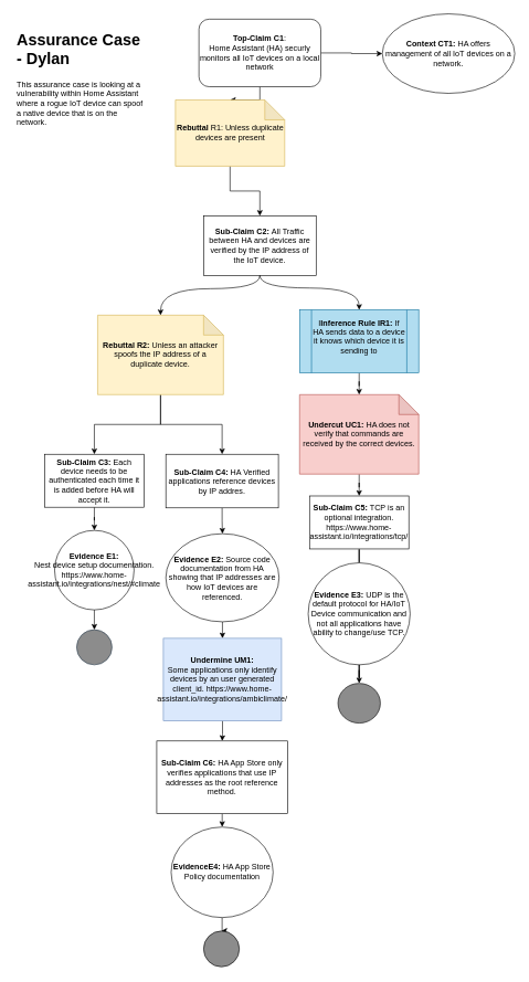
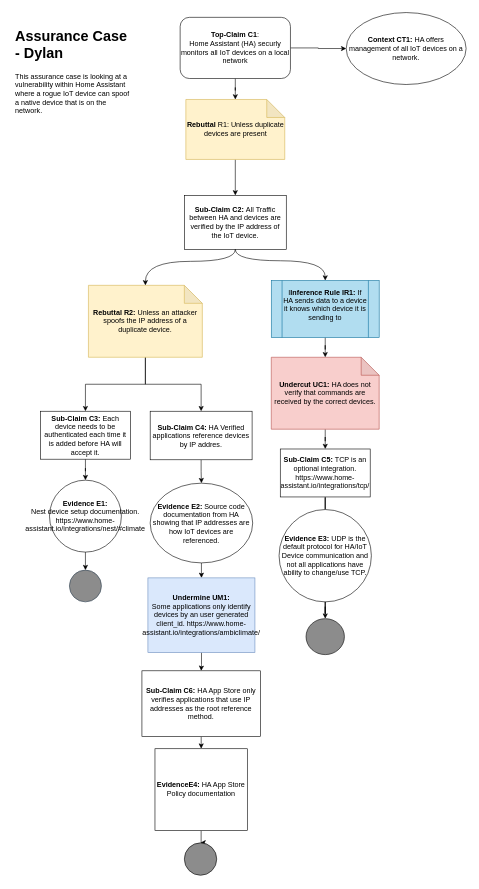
  <mxCell id="0" />
  <mxCell id="1" parent="0" />
  <mxCell id="2" value="" style="edgeStyle=orthogonalEdgeStyle;rounded=0;orthogonalLoop=1;jettySize=auto;html=1;" parent="1" source="4" target="6" edge="1"><mxGeometry relative="1" as="geometry" /></mxCell>
  <mxCell id="3" value="" style="edgeStyle=orthogonalEdgeStyle;rounded=0;orthogonalLoop=1;jettySize=auto;html=1;" parent="1" source="4" target="14" edge="1"><mxGeometry relative="1" as="geometry" /></mxCell>
  <mxCell id="4" value="&lt;div&gt;&lt;b&gt;Top-Claim C1&lt;/b&gt;:&lt;/div&gt;&lt;div&gt;Home Assistant (HA) securly&lt;br&gt;&lt;/div&gt;&lt;div&gt; monitors all IoT devices on a local network&lt;/div&gt;" style="rounded=1;whiteSpace=wrap;html=1;fontSize=12;glass=0;strokeWidth=1;shadow=0;" parent="1" vertex="1"><mxGeometry x="300" y="28" width="184" height="102" as="geometry" /></mxCell>
  <mxCell id="5" value="" style="edgeStyle=orthogonalEdgeStyle;rounded=0;orthogonalLoop=1;jettySize=auto;html=1;" parent="1" source="6" target="7" edge="1"><mxGeometry relative="1" as="geometry" /></mxCell>
- <mxCell id="6" value="&lt;b&gt;Rebuttal &lt;/b&gt;R1: Unless duplicate devices are present&lt;br&gt;&lt;b&gt;&lt;/b&gt;" style="shape=note;whiteSpace=wrap;html=1;backgroundOutline=1;darkOpacity=0.05;fillColor=#fff2cc;strokeColor=#d6b656;" parent="1" vertex="1"><mxGeometry x="264.5" y="150" width="165" height="100" as="geometry" /></mxCell>
+ <mxCell id="6" value="&lt;b&gt;Rebuttal &lt;/b&gt;R1: Unless duplicate devices are present&lt;br&gt;&lt;b&gt;&lt;/b&gt;" style="shape=note;whiteSpace=wrap;html=1;backgroundOutline=1;darkOpacity=0.05;fillColor=#fff2cc;strokeColor=#d6b656;" parent="1" vertex="1"><mxGeometry x="309.5" y="165" width="165" height="100" as="geometry" /></mxCell>
  <mxCell id="7" value="&lt;div&gt;&lt;b&gt;Sub-Claim C2: &lt;/b&gt;All Traffic between HA and devices are verified by the IP address of the IoT device.&lt;/div&gt;" style="rounded=0;whiteSpace=wrap;html=1;" parent="1" vertex="1"><mxGeometry x="307" y="325" width="170" height="90" as="geometry" /></mxCell>
  <mxCell id="8" value="" style="edgeStyle=orthogonalEdgeStyle;rounded=0;orthogonalLoop=1;jettySize=auto;html=1;" parent="1" source="10" target="16" edge="1"><mxGeometry relative="1" as="geometry" /></mxCell>
  <mxCell id="9" value="" style="edgeStyle=orthogonalEdgeStyle;rounded=0;orthogonalLoop=1;jettySize=auto;html=1;" parent="1" source="10" target="18" edge="1"><mxGeometry relative="1" as="geometry" /></mxCell>
  <mxCell id="10" value="&lt;b&gt;Rebuttal R2:&lt;/b&gt; Unless an attacker spoofs the IP address of a duplicate device." style="shape=note;whiteSpace=wrap;html=1;backgroundOutline=1;darkOpacity=0.05;fillColor=#fff2cc;strokeColor=#d6b656;" parent="1" vertex="1"><mxGeometry x="147" y="475" width="190" height="120" as="geometry" /></mxCell>
  <mxCell id="11" value="" style="edgeStyle=orthogonalEdgeStyle;rounded=0;orthogonalLoop=1;jettySize=auto;html=1;" parent="1" source="12" target="23" edge="1"><mxGeometry relative="1" as="geometry" /></mxCell>
  <mxCell id="12" value="&lt;b&gt;Undercut UC1: &lt;/b&gt;HA does not verify that commands are received by the correct devices.&lt;br&gt;&lt;b&gt;&lt;/b&gt;" style="shape=note;whiteSpace=wrap;html=1;backgroundOutline=1;darkOpacity=0.05;fillColor=#f8cecc;strokeColor=#b85450;" parent="1" vertex="1"><mxGeometry x="452" y="595" width="180" height="120" as="geometry" /></mxCell>
  <mxCell id="13" value="" style="curved=1;endArrow=classic;html=1;rounded=0;edgeStyle=orthogonalEdgeStyle;exitX=0.5;exitY=1;exitDx=0;exitDy=0;entryX=0.5;entryY=0;entryDx=0;entryDy=0;entryPerimeter=0;" parent="1" source="7" target="10" edge="1"><mxGeometry width="50" height="50" relative="1" as="geometry"><mxPoint x="357" y="435" as="sourcePoint" /><mxPoint x="397" y="525" as="targetPoint" /><Array as="points"><mxPoint x="392" y="435" /><mxPoint x="242" y="435" /></Array></mxGeometry></mxCell>
  <mxCell id="14" value="&lt;b&gt;Context CT1: &lt;/b&gt;HA offers management of all IoT devices on a network.&lt;br&gt;&lt;b&gt;&lt;/b&gt;" style="ellipse;whiteSpace=wrap;html=1;" parent="1" vertex="1"><mxGeometry x="577" y="20" width="200" height="120" as="geometry" /></mxCell>
  <mxCell id="15" value="" style="edgeStyle=orthogonalEdgeStyle;rounded=0;orthogonalLoop=1;jettySize=auto;html=1;" parent="1" source="16" target="20" edge="1"><mxGeometry relative="1" as="geometry" /></mxCell>
  <mxCell id="16" value="&lt;b&gt;Sub-Claim C3: &lt;/b&gt;Each device needs to be authenticated each time it is added before HA will accept it.&lt;br&gt;&lt;b&gt;&lt;/b&gt;" style="whiteSpace=wrap;html=1;" parent="1" vertex="1"><mxGeometry x="67" y="685" width="150" height="80" as="geometry" /></mxCell>
  <mxCell id="17" value="" style="edgeStyle=orthogonalEdgeStyle;rounded=0;orthogonalLoop=1;jettySize=auto;html=1;" edge="1" parent="1" source="18" target="32"><mxGeometry relative="1" as="geometry" /></mxCell>
  <mxCell id="18" value="&lt;b&gt;Sub-Claim C4: &lt;/b&gt;HA Verified applications reference devices by IP addres.&lt;br&gt;&lt;b&gt;&lt;/b&gt;" style="whiteSpace=wrap;html=1;" parent="1" vertex="1"><mxGeometry x="250" y="685" width="170" height="81" as="geometry" /></mxCell>
  <mxCell id="19" value="" style="edgeStyle=orthogonalEdgeStyle;rounded=0;orthogonalLoop=1;jettySize=auto;html=1;" parent="1" source="20" target="21" edge="1"><mxGeometry relative="1" as="geometry" /></mxCell>
  <mxCell id="20" value="&lt;div&gt;&lt;b&gt;Evidence E1: &lt;br&gt;&lt;/b&gt;&lt;/div&gt;&lt;div&gt;Nest device setup documentation.&lt;/div&gt;&lt;div&gt;https://www.home-assistant.io/integrations/nest/#climate&lt;/div&gt;" style="ellipse;whiteSpace=wrap;html=1;" parent="1" vertex="1"><mxGeometry x="82" y="800" width="120" height="120" as="geometry" /></mxCell>
  <mxCell id="21" value="" style="ellipse;whiteSpace=wrap;html=1;fillColor=#8C8C8C;strokeColor=#314354;fontColor=#ffffff;" parent="1" vertex="1"><mxGeometry x="115.25" y="950" width="53.5" height="53" as="geometry" /></mxCell>
  <mxCell id="22" value="" style="edgeStyle=orthogonalEdgeStyle;rounded=0;orthogonalLoop=1;jettySize=auto;html=1;startArrow=none;" parent="1" source="29" edge="1"><mxGeometry relative="1" as="geometry"><mxPoint x="542.1" y="975" as="targetPoint" /></mxGeometry></mxCell>
  <mxCell id="23" value="&lt;b&gt;Sub-Claim C5: &lt;/b&gt;TCP is an optional integration. https://www.home-assistant.io/integrations/tcp/&lt;br&gt;&lt;b&gt;&lt;/b&gt;" style="whiteSpace=wrap;html=1;" parent="1" vertex="1"><mxGeometry x="467" y="748" width="150" height="80" as="geometry" /></mxCell>
  <mxCell id="24" value="" style="edgeStyle=orthogonalEdgeStyle;rounded=0;orthogonalLoop=1;jettySize=auto;html=1;exitX=0.5;exitY=1;exitDx=0;exitDy=0;" edge="1" parent="1" source="27" target="12"><mxGeometry relative="1" as="geometry"><mxPoint x="542" y="585" as="sourcePoint" /></mxGeometry></mxCell>
  <mxCell id="25" value="" style="edgeStyle=orthogonalEdgeStyle;rounded=0;orthogonalLoop=1;jettySize=auto;html=1;" edge="1" parent="1" source="29" target="26"><mxGeometry relative="1" as="geometry" /></mxCell>
  <mxCell id="26" value="" style="ellipse;whiteSpace=wrap;html=1;fillColor=#8C8C8C;" vertex="1" parent="1"><mxGeometry x="510" y="1031" width="64" height="60" as="geometry" /></mxCell>
  <mxCell id="27" value="&#10;I&lt;b&gt;Inference Rule IR1: &lt;/b&gt;If HA sends data to a device it knows which device it is sending to&#10;&#10;" style="shape=process;whiteSpace=wrap;html=1;backgroundOutline=1;fillColor=#b1ddf0;strokeColor=#10739e;" vertex="1" parent="1"><mxGeometry x="452" y="467" width="180" height="95" as="geometry" /></mxCell>
  <mxCell id="28" value="" style="curved=1;endArrow=classic;html=1;rounded=0;edgeStyle=orthogonalEdgeStyle;exitX=0.5;exitY=1;exitDx=0;exitDy=0;entryX=0.5;entryY=0;entryDx=0;entryDy=0;" edge="1" parent="1" source="7" target="27"><mxGeometry width="50" height="50" relative="1" as="geometry"><mxPoint x="368" y="772" as="sourcePoint" /><mxPoint x="418" y="722" as="targetPoint" /><Array as="points"><mxPoint x="392" y="434" /><mxPoint x="542" y="434" /></Array></mxGeometry></mxCell>
  <mxCell id="29" value="&lt;b&gt;Evidence E3: &lt;/b&gt;UDP is the default protocol for HA/IoT Device communication and not all applications have ability to change/use TCP. " style="ellipse;whiteSpace=wrap;html=1;aspect=fixed;" vertex="1" parent="1"><mxGeometry x="465" y="849" width="154" height="154" as="geometry" /></mxCell>
  <mxCell id="30" value="" style="edgeStyle=orthogonalEdgeStyle;rounded=0;orthogonalLoop=1;jettySize=auto;html=1;endArrow=none;" edge="1" parent="1" source="23" target="29"><mxGeometry relative="1" as="geometry"><mxPoint x="542.059" y="828" as="sourcePoint" /><mxPoint x="542.1" y="975" as="targetPoint" /></mxGeometry></mxCell>
  <mxCell id="31" value="" style="edgeStyle=orthogonalEdgeStyle;rounded=0;orthogonalLoop=1;jettySize=auto;html=1;" edge="1" parent="1" source="32" target="34"><mxGeometry relative="1" as="geometry" /></mxCell>
  <mxCell id="32" value="&lt;b&gt;Evidence E2: &lt;/b&gt;Source code documentation from HA showing that IP addresses are how IoT devices are referenced. &lt;br&gt;&lt;b&gt;&lt;/b&gt;" style="ellipse;whiteSpace=wrap;html=1;" vertex="1" parent="1"><mxGeometry x="250" y="805" width="171" height="133" as="geometry" /></mxCell>
  <mxCell id="33" value="" style="edgeStyle=orthogonalEdgeStyle;rounded=0;orthogonalLoop=1;jettySize=auto;html=1;" edge="1" parent="1" source="34" target="36"><mxGeometry relative="1" as="geometry" /></mxCell>
  <mxCell id="34" value="&lt;b&gt;Undermine UM1: &lt;br&gt;&lt;/b&gt;&lt;div&gt;Some applications only identify devices by an user generated client_id. https://www.home-assistant.io/integrations/ambiclimate/&lt;/div&gt;" style="whiteSpace=wrap;html=1;fillColor=#dae8fc;strokeColor=#6c8ebf;" vertex="1" parent="1"><mxGeometry x="246.25" y="963" width="178.5" height="124.5" as="geometry" /></mxCell>
  <mxCell id="35" value="" style="edgeStyle=orthogonalEdgeStyle;rounded=0;orthogonalLoop=1;jettySize=auto;html=1;" edge="1" parent="1" source="36" target="38"><mxGeometry relative="1" as="geometry" /></mxCell>
  <mxCell id="36" value="&lt;b&gt;Sub-Claim C6: &lt;/b&gt;HA App Store only verifies applications that use IP addresses as the root reference method.&lt;br&gt;&lt;b&gt;&lt;/b&gt;" style="whiteSpace=wrap;html=1;" vertex="1" parent="1"><mxGeometry x="236.25" y="1118" width="197.5" height="109.75" as="geometry" /></mxCell>
  <mxCell id="37" value="" style="edgeStyle=orthogonalEdgeStyle;rounded=0;orthogonalLoop=1;jettySize=auto;html=1;" edge="1" parent="1" source="38" target="39"><mxGeometry relative="1" as="geometry" /></mxCell>
- <mxCell id="38" value="&lt;b&gt;EvidenceE4: &lt;/b&gt;HA App Store Policy documentation&lt;br&gt;&lt;b&gt;&lt;/b&gt;" style="ellipse;whiteSpace=wrap;html=1;" vertex="1" parent="1"><mxGeometry x="258" y="1248" width="154" height="136.63" as="geometry" /></mxCell>
+ <mxCell id="38" value="&lt;b&gt;EvidenceE4: &lt;/b&gt;HA App Store Policy documentation&lt;br&gt;&lt;b&gt;&lt;/b&gt;" style="whiteSpace=wrap;html=1;rounded=0;" vertex="1" parent="1"><mxGeometry x="258" y="1248" width="154" height="136.63" as="geometry" /></mxCell>
  <mxCell id="39" value="" style="ellipse;whiteSpace=wrap;html=1;fillColor=#8C8C8C;" vertex="1" parent="1"><mxGeometry x="307" y="1405" width="54" height="54.05" as="geometry" /></mxCell>
  <mxCell id="40" value="&lt;h1&gt;Assurance Case - Dylan &lt;br&gt;&lt;/h1&gt;&lt;p&gt;This assurance case is looking at a vulnerability within Home Assistant where a rogue IoT device can spoof a native device that is on the network.&lt;/p&gt;" style="text;html=1;strokeColor=none;fillColor=none;spacing=5;spacingTop=-20;whiteSpace=wrap;overflow=hidden;rounded=0;" vertex="1" parent="1"><mxGeometry x="20" y="40" width="199" height="158" as="geometry" /></mxCell>
